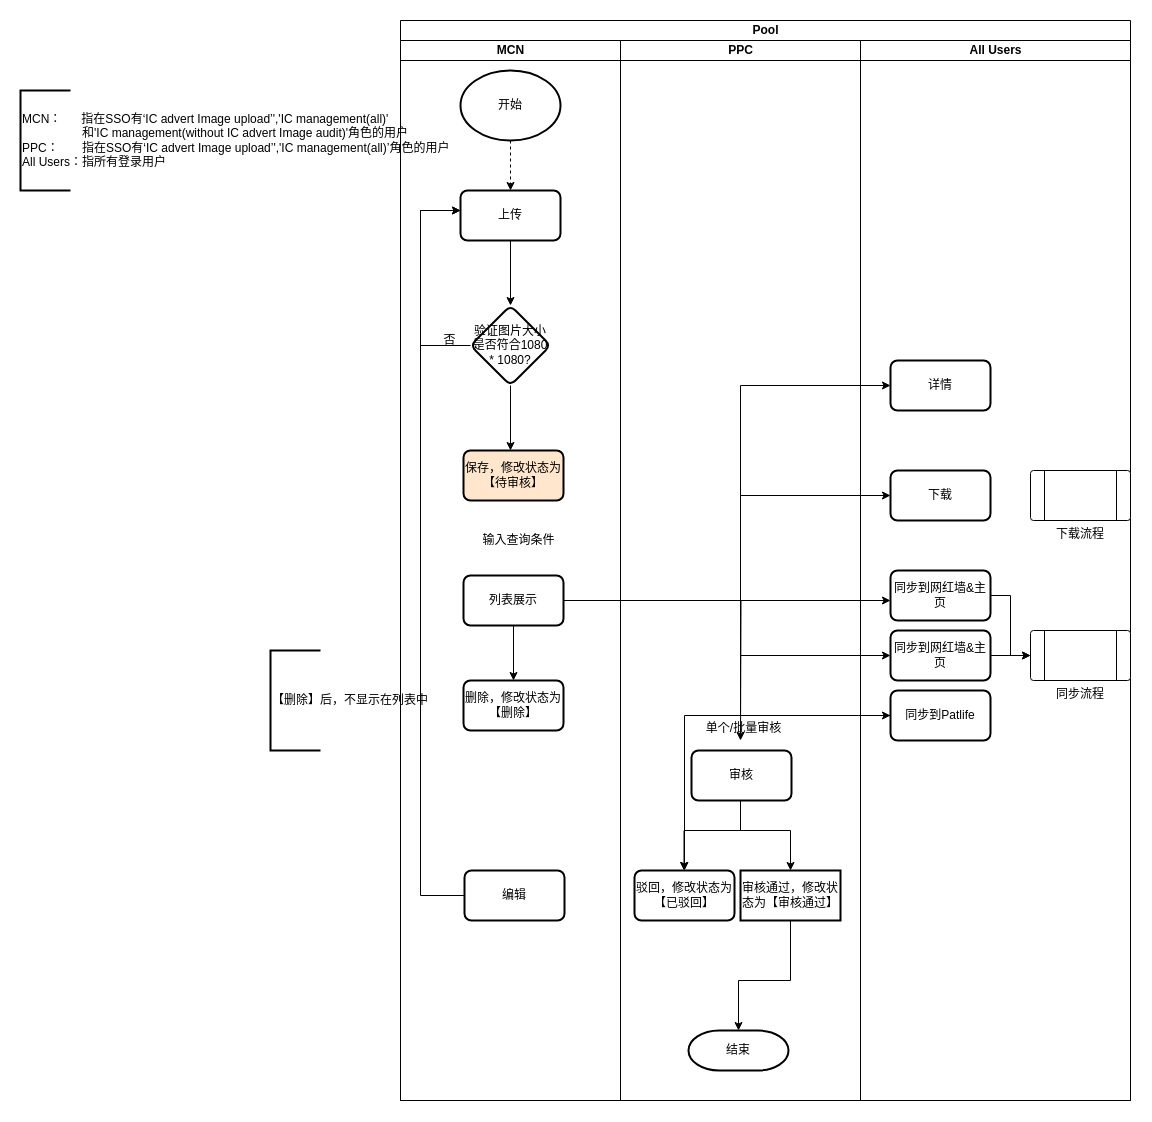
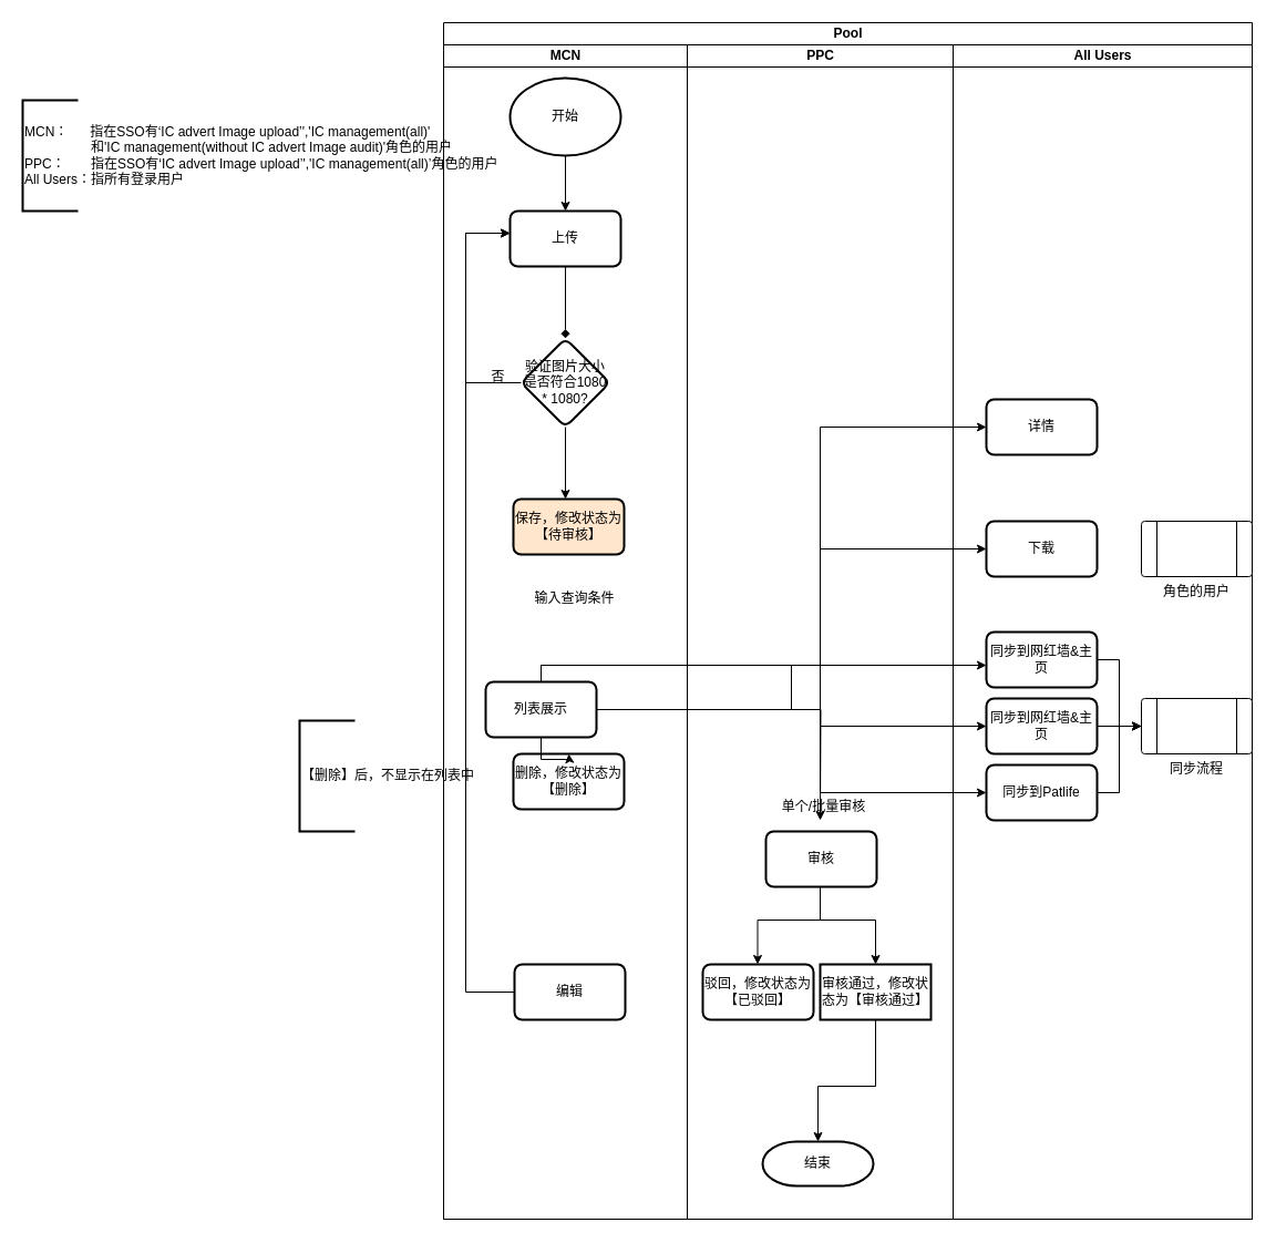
  <mxCell id="0" />
  <mxCell id="1" parent="0" />
  <mxCell id="2" value="Pool" style="swimlane;html=1;childLayout=stackLayout;resizeParent=1;resizeParentMax=0;startSize=20;" parent="1" vertex="1"><mxGeometry x="400" y="20" width="730" height="1080" as="geometry" /></mxCell>
  <mxCell id="3" value="MCN" style="swimlane;html=1;startSize=20;" parent="2" vertex="1"><mxGeometry y="20" width="220" height="1060" as="geometry" /></mxCell>
- <mxCell id="4" style="edgeStyle=orthogonalEdgeStyle;rounded=0;orthogonalLoop=1;jettySize=auto;html=1;entryX=0.5;entryY=0;entryDx=0;entryDy=0;dashed=1;" parent="3" source="5" target="6" edge="1"><mxGeometry relative="1" as="geometry" /></mxCell>
+ <mxCell id="4" style="edgeStyle=orthogonalEdgeStyle;rounded=0;orthogonalLoop=1;jettySize=auto;html=1;entryX=0.5;entryY=0;entryDx=0;entryDy=0;" parent="3" source="5" target="6" edge="1"><mxGeometry relative="1" as="geometry" /></mxCell>
  <mxCell id="5" value="开始" style="strokeWidth=2;html=1;shape=mxgraph.flowchart.start_1;whiteSpace=wrap;" parent="3" vertex="1"><mxGeometry x="60" y="30" width="100" height="70" as="geometry" /></mxCell>
  <mxCell id="6" value="上传" style="rounded=1;whiteSpace=wrap;html=1;absoluteArcSize=1;arcSize=14;strokeWidth=2;" parent="3" vertex="1"><mxGeometry x="60" y="150" width="100" height="50" as="geometry" /></mxCell>
  <mxCell id="7" value="否" style="text;html=1;resizable=0;autosize=1;align=center;verticalAlign=middle;points=[];fillColor=none;strokeColor=none;rounded=0;" parent="3" vertex="1"><mxGeometry x="34" y="290" width="30" height="20" as="geometry" /></mxCell>
  <mxCell id="8" value="保存，修改状态为【待审核】" style="rounded=1;whiteSpace=wrap;html=1;absoluteArcSize=1;arcSize=14;strokeWidth=2;fillColor=#ffe6cc;" parent="3" vertex="1"><mxGeometry x="63" y="410" width="100" height="50" as="geometry" /></mxCell>
- <mxCell id="9" value="列表展示" style="rounded=1;whiteSpace=wrap;html=1;absoluteArcSize=1;arcSize=14;strokeWidth=2;" parent="3" vertex="1"><mxGeometry x="63" y="535" width="100" height="50" as="geometry" /></mxCell>
+ <mxCell id="9" value="列表展示" style="rounded=1;whiteSpace=wrap;html=1;absoluteArcSize=1;arcSize=14;strokeWidth=2;" parent="3" vertex="1"><mxGeometry x="38" y="575" width="100" height="50" as="geometry" /></mxCell>
  <mxCell id="10" value="输入查询条件" style="text;html=1;align=center;verticalAlign=middle;resizable=0;points=[];autosize=1;" parent="3" vertex="1"><mxGeometry x="73" y="490" width="90" height="20" as="geometry" /></mxCell>
  <mxCell id="11" value="删除，修改状态为【删除】" style="rounded=1;whiteSpace=wrap;html=1;absoluteArcSize=1;arcSize=14;strokeWidth=2;" parent="3" vertex="1"><mxGeometry x="63" y="640" width="100" height="50" as="geometry" /></mxCell>
  <mxCell id="12" value="编辑" style="rounded=1;whiteSpace=wrap;html=1;absoluteArcSize=1;arcSize=14;strokeWidth=2;" parent="3" vertex="1"><mxGeometry x="64" y="830" width="100" height="50" as="geometry" /></mxCell>
  <mxCell id="13" style="edgeStyle=orthogonalEdgeStyle;rounded=0;orthogonalLoop=1;jettySize=auto;html=1;entryX=0;entryY=0.6;entryDx=0;entryDy=0;entryPerimeter=0;" parent="2" source="9" target="28" edge="1"><mxGeometry relative="1" as="geometry"><mxPoint x="480" y="580" as="targetPoint" /></mxGeometry></mxCell>
  <mxCell id="14" value="PPC" style="swimlane;html=1;startSize=20;" parent="2" vertex="1"><mxGeometry x="220" y="20" width="240" height="1060" as="geometry" /></mxCell>
  <mxCell id="15" style="edgeStyle=orthogonalEdgeStyle;rounded=0;orthogonalLoop=1;jettySize=auto;html=1;exitX=0.5;exitY=1;exitDx=0;exitDy=0;" parent="14" source="16" edge="1"><mxGeometry relative="1" as="geometry"><mxPoint x="119.5" y="663" as="sourcePoint" /><mxPoint x="63.5" y="830" as="targetPoint" /><Array as="points"><mxPoint x="120" y="760" /><mxPoint x="120" y="790" /><mxPoint x="64" y="790" /></Array></mxGeometry></mxCell>
  <mxCell id="16" value="审核" style="rounded=1;whiteSpace=wrap;html=1;absoluteArcSize=1;arcSize=14;strokeWidth=2;" parent="14" vertex="1"><mxGeometry x="71" y="710" width="100" height="50" as="geometry" /></mxCell>
  <mxCell id="17" value="驳回，修改状态为【已驳回】" style="rounded=1;whiteSpace=wrap;html=1;absoluteArcSize=1;arcSize=14;strokeWidth=2;" parent="14" vertex="1"><mxGeometry x="14" y="830" width="100" height="50" as="geometry" /></mxCell>
  <mxCell id="18" style="edgeStyle=orthogonalEdgeStyle;rounded=0;orthogonalLoop=1;jettySize=auto;html=1;entryX=0.5;entryY=0;entryDx=0;entryDy=0;entryPerimeter=0;" edge="1" parent="14" source="19" target="23"><mxGeometry relative="1" as="geometry"><Array as="points"><mxPoint x="170" y="940" /><mxPoint x="118" y="940" /></Array></mxGeometry></mxCell>
  <mxCell id="19" value="审核通过，修改状态为【审核通过】" style="whiteSpace=wrap;html=1;absoluteArcSize=1;arcSize=14;strokeWidth=2;rounded=0;" parent="14" vertex="1"><mxGeometry x="120" y="830" width="100" height="50" as="geometry" /></mxCell>
  <mxCell id="20" value="&lt;br&gt;" style="text;html=1;align=center;verticalAlign=middle;resizable=0;points=[];autosize=1;" parent="14" vertex="1"><mxGeometry x="50" y="945" width="20" height="20" as="geometry" /></mxCell>
  <mxCell id="21" value="单个/批量审核" style="text;html=1;align=center;verticalAlign=middle;resizable=0;points=[];autosize=1;" parent="14" vertex="1"><mxGeometry x="78" y="678" width="90" height="20" as="geometry" /></mxCell>
  <mxCell id="22" style="edgeStyle=orthogonalEdgeStyle;rounded=0;orthogonalLoop=1;jettySize=auto;html=1;entryX=0.5;entryY=0;entryDx=0;entryDy=0;" parent="14" source="16" target="19" edge="1"><mxGeometry relative="1" as="geometry"><mxPoint x="170" y="760" as="targetPoint" /><Array as="points"><mxPoint x="120" y="790" /><mxPoint x="170" y="790" /></Array></mxGeometry></mxCell>
  <mxCell id="23" value="结束" style="strokeWidth=2;html=1;shape=mxgraph.flowchart.terminator;whiteSpace=wrap;" vertex="1" parent="14"><mxGeometry x="68" y="990" width="100" height="40" as="geometry" /></mxCell>
  <mxCell id="24" value="All Users" style="swimlane;html=1;startSize=20;" parent="2" vertex="1"><mxGeometry x="460" y="20" width="270" height="1060" as="geometry" /></mxCell>
- <mxCell id="25" style="edgeStyle=orthogonalEdgeStyle;rounded=0;orthogonalLoop=1;jettySize=auto;html=1;" parent="24" source="26" target="17" edge="1"><mxGeometry relative="1" as="geometry" /></mxCell>
+ <mxCell id="25" style="edgeStyle=orthogonalEdgeStyle;rounded=0;orthogonalLoop=1;jettySize=auto;html=1;entryX=0;entryY=0.5;entryDx=0;entryDy=0;" parent="24" source="26" target="32" edge="1"><mxGeometry relative="1" as="geometry" /></mxCell>
  <mxCell id="26" value="同步到Patlife" style="rounded=1;whiteSpace=wrap;html=1;absoluteArcSize=1;arcSize=14;strokeWidth=2;" parent="24" vertex="1"><mxGeometry x="30" y="650" width="100" height="50" as="geometry" /></mxCell>
  <mxCell id="27" style="edgeStyle=orthogonalEdgeStyle;rounded=0;orthogonalLoop=1;jettySize=auto;html=1;entryX=0;entryY=0.5;entryDx=0;entryDy=0;" parent="24" source="28" target="32" edge="1"><mxGeometry relative="1" as="geometry" /></mxCell>
  <mxCell id="28" value="同步到网红墙&amp;amp;主页" style="rounded=1;whiteSpace=wrap;html=1;absoluteArcSize=1;arcSize=14;strokeWidth=2;" parent="24" vertex="1"><mxGeometry x="30" y="530" width="100" height="50" as="geometry" /></mxCell>
  <mxCell id="29" value="详情" style="rounded=1;whiteSpace=wrap;html=1;absoluteArcSize=1;arcSize=14;strokeWidth=2;" parent="24" vertex="1"><mxGeometry x="30" y="320" width="100" height="50" as="geometry" /></mxCell>
  <mxCell id="30" value="下载" style="rounded=1;whiteSpace=wrap;html=1;absoluteArcSize=1;arcSize=14;strokeWidth=2;" parent="24" vertex="1"><mxGeometry x="30" y="430" width="100" height="50" as="geometry" /></mxCell>
- <mxCell id="31" value="下载流程" style="verticalLabelPosition=bottom;verticalAlign=top;html=1;shape=process;whiteSpace=wrap;rounded=1;size=0.14;arcSize=6;" parent="24" vertex="1"><mxGeometry x="170" y="430" width="100" height="50" as="geometry" /></mxCell>
+ <mxCell id="31" value="角色的用户" style="verticalLabelPosition=bottom;verticalAlign=top;html=1;shape=process;whiteSpace=wrap;rounded=1;size=0.14;arcSize=6;" parent="24" vertex="1"><mxGeometry x="170" y="430" width="100" height="50" as="geometry" /></mxCell>
  <mxCell id="32" value="同步流程" style="verticalLabelPosition=bottom;verticalAlign=top;html=1;shape=process;whiteSpace=wrap;rounded=1;size=0.14;arcSize=6;" parent="24" vertex="1"><mxGeometry x="170" y="590" width="100" height="50" as="geometry" /></mxCell>
  <mxCell id="33" style="edgeStyle=orthogonalEdgeStyle;rounded=0;orthogonalLoop=1;jettySize=auto;html=1;entryX=0;entryY=0.5;entryDx=0;entryDy=0;" parent="24" source="34" target="32" edge="1"><mxGeometry relative="1" as="geometry" /></mxCell>
  <mxCell id="34" value="同步到网红墙&amp;amp;主页" style="rounded=1;whiteSpace=wrap;html=1;absoluteArcSize=1;arcSize=14;strokeWidth=2;" parent="24" vertex="1"><mxGeometry x="30" y="590" width="100" height="50" as="geometry" /></mxCell>
  <mxCell id="35" style="edgeStyle=orthogonalEdgeStyle;rounded=0;orthogonalLoop=1;jettySize=auto;html=1;entryX=0;entryY=0.5;entryDx=0;entryDy=0;" parent="2" source="9" target="26" edge="1"><mxGeometry relative="1" as="geometry"><Array as="points"><mxPoint x="340" y="580" /><mxPoint x="340" y="695" /></Array></mxGeometry></mxCell>
  <mxCell id="36" style="edgeStyle=orthogonalEdgeStyle;rounded=0;orthogonalLoop=1;jettySize=auto;html=1;entryX=0;entryY=0.5;entryDx=0;entryDy=0;" parent="2" source="9" target="34" edge="1"><mxGeometry relative="1" as="geometry"><Array as="points"><mxPoint x="340" y="580" /><mxPoint x="340" y="635" /></Array></mxGeometry></mxCell>
  <mxCell id="37" style="edgeStyle=orthogonalEdgeStyle;rounded=0;orthogonalLoop=1;jettySize=auto;html=1;entryX=0;entryY=0.5;entryDx=0;entryDy=0;" parent="2" source="9" target="29" edge="1"><mxGeometry relative="1" as="geometry"><Array as="points"><mxPoint x="340" y="580" /><mxPoint x="340" y="365" /></Array></mxGeometry></mxCell>
  <mxCell id="38" style="edgeStyle=orthogonalEdgeStyle;rounded=0;orthogonalLoop=1;jettySize=auto;html=1;entryX=0;entryY=0.5;entryDx=0;entryDy=0;" parent="2" source="9" target="30" edge="1"><mxGeometry relative="1" as="geometry"><Array as="points"><mxPoint x="340" y="580" /><mxPoint x="340" y="475" /></Array></mxGeometry></mxCell>
  <mxCell id="39" style="edgeStyle=orthogonalEdgeStyle;rounded=0;orthogonalLoop=1;jettySize=auto;html=1;" parent="2" source="9" edge="1"><mxGeometry relative="1" as="geometry"><mxPoint x="340" y="720" as="targetPoint" /></mxGeometry></mxCell>
  <mxCell id="40" value="MCN：&amp;nbsp; &amp;nbsp; &amp;nbsp; 指在SSO有‘IC advert Image upload’','IC management(all)'&lt;br&gt;&amp;nbsp; &amp;nbsp; &amp;nbsp; &amp;nbsp; &amp;nbsp; &amp;nbsp; &amp;nbsp; &amp;nbsp; &amp;nbsp; 和'IC management(without IC advert Image audit)'角色的用户&lt;br&gt;PPC：&amp;nbsp; &amp;nbsp; &amp;nbsp; &amp;nbsp;指在SSO有‘IC advert Image upload’','IC management(all)’角色的用户&lt;br&gt;All Users：指所有登录用户" style="strokeWidth=2;html=1;shape=mxgraph.flowchart.annotation_1;align=left;pointerEvents=1;" parent="1" vertex="1"><mxGeometry x="20" y="90" width="50" height="100" as="geometry" /></mxCell>
  <mxCell id="41" style="edgeStyle=orthogonalEdgeStyle;rounded=0;orthogonalLoop=1;jettySize=auto;html=1;" parent="1" source="43" edge="1"><mxGeometry relative="1" as="geometry"><mxPoint x="510" y="450" as="targetPoint" /></mxGeometry></mxCell>
  <mxCell id="42" style="edgeStyle=orthogonalEdgeStyle;rounded=0;orthogonalLoop=1;jettySize=auto;html=1;" parent="1" source="43" edge="1"><mxGeometry relative="1" as="geometry"><mxPoint x="460" y="210" as="targetPoint" /><Array as="points"><mxPoint x="420" y="345" /><mxPoint x="420" y="210" /></Array></mxGeometry></mxCell>
  <mxCell id="43" value="验证图片大小是否符合1080 * 1080?" style="rhombus;whiteSpace=wrap;html=1;rounded=1;strokeWidth=2;arcSize=14;" parent="1" vertex="1"><mxGeometry x="470" y="305" width="80" height="80" as="geometry" /></mxCell>
- <mxCell id="44" value="" style="edgeStyle=orthogonalEdgeStyle;rounded=0;orthogonalLoop=1;jettySize=auto;html=1;" parent="1" source="6" target="43" edge="1"><mxGeometry relative="1" as="geometry" /></mxCell>
+ <mxCell id="44" value="" style="edgeStyle=orthogonalEdgeStyle;rounded=0;orthogonalLoop=1;jettySize=auto;html=1;endArrow=diamond;" parent="1" source="6" target="43" edge="1"><mxGeometry relative="1" as="geometry" /></mxCell>
  <mxCell id="45" style="edgeStyle=orthogonalEdgeStyle;rounded=0;orthogonalLoop=1;jettySize=auto;html=1;" parent="1" source="12" edge="1"><mxGeometry relative="1" as="geometry"><mxPoint x="460" y="210" as="targetPoint" /><Array as="points"><mxPoint x="420" y="895" /><mxPoint x="420" y="210" /></Array></mxGeometry></mxCell>
  <mxCell id="46" style="edgeStyle=orthogonalEdgeStyle;rounded=0;orthogonalLoop=1;jettySize=auto;html=1;" parent="1" source="9" edge="1"><mxGeometry relative="1" as="geometry"><mxPoint x="513" y="680" as="targetPoint" /></mxGeometry></mxCell>
  <mxCell id="47" value="【删除】后，不显示在列表中" style="strokeWidth=2;html=1;shape=mxgraph.flowchart.annotation_1;align=left;pointerEvents=1;" parent="1" vertex="1"><mxGeometry y="650" width="50" height="100" as="geometry" x="270" /></mxCell>
